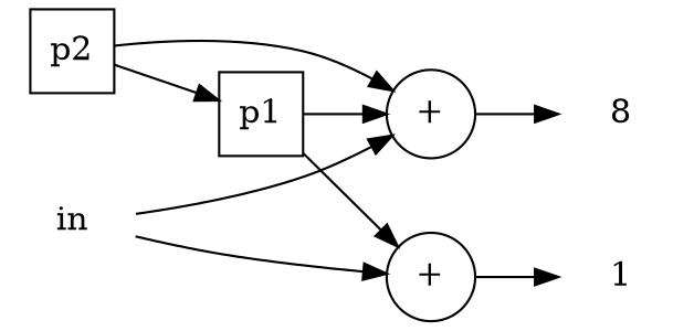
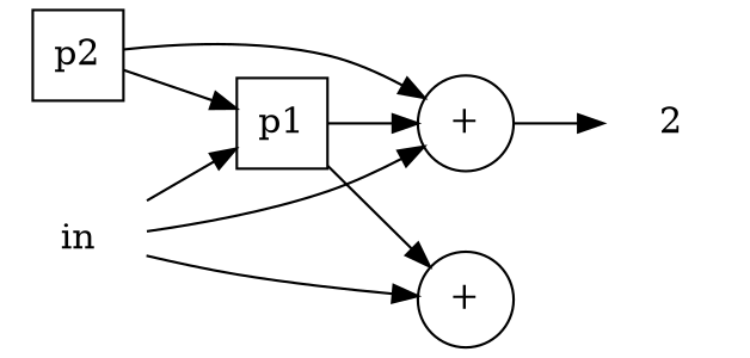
  digraph {
    rankdir=LR
    node [shape=none]
    edge [shape=arrow]
    n1 [label="+" shape=circle]
-   n2 [label=1]
    n3 [label="+" shape=circle]
-   n4 [label=8]
+   n4 [label=2]
    p1 [shape=square]
    p2 [shape=square]
    n7 [label=in]
-   n1 -> n2
    n3 -> n4
    p1 -> n1
    p1 -> n3
    p2 -> n3
    p2 -> p1
    n7 -> n1
    n7 -> n3
+   n7 -> p1
  }
